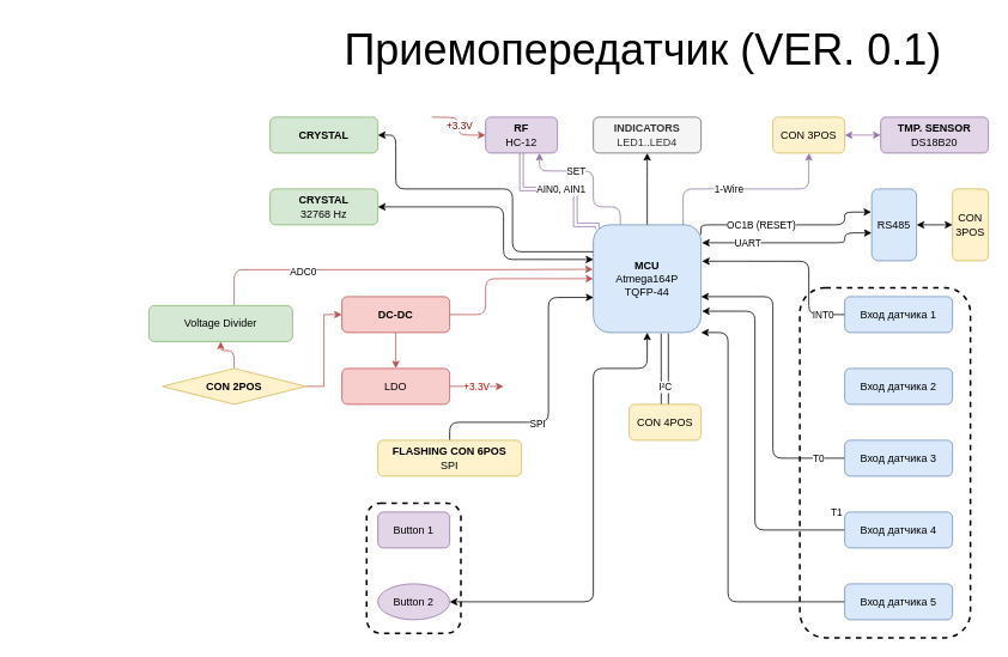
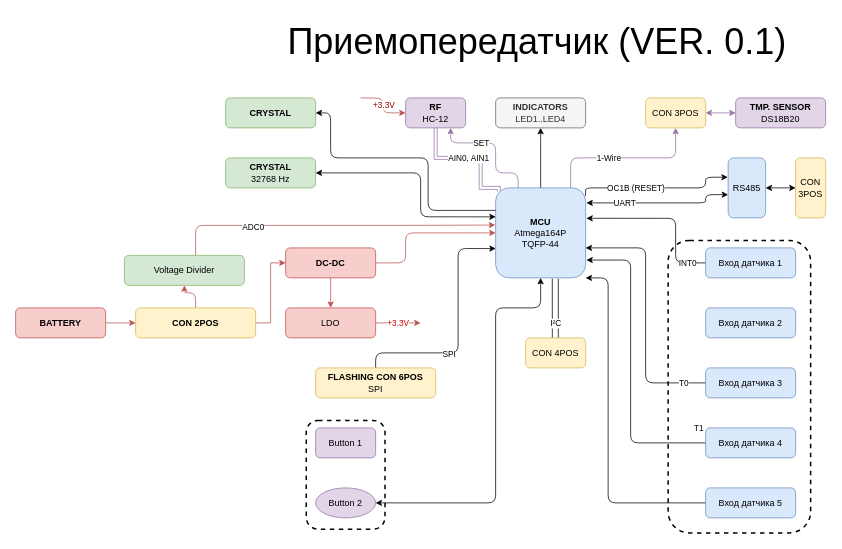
  <mxCell id="0" />
  <mxCell id="1" parent="0" />
  <mxCell id="2" value="" style="rounded=1;whiteSpace=wrap;html=1;fillColor=none;dashed=1;strokeWidth=2;" vertex="1" parent="1"><mxGeometry x="890" y="320" width="190" height="390" as="geometry" /></mxCell>
  <mxCell id="3" style="edgeStyle=orthogonalEdgeStyle;rounded=1;orthogonalLoop=1;jettySize=auto;html=1;fillColor=#e1d5e7;strokeColor=#9673a6;entryX=0.5;entryY=1;entryDx=0;entryDy=0;" parent="1" source="12" target="52" edge="1"><mxGeometry relative="1" as="geometry"><Array as="points"><mxPoint x="760" y="210" /><mxPoint x="900" y="210" /></Array><mxPoint x="900" y="170" as="targetPoint" /></mxGeometry></mxCell>
  <mxCell id="4" value="1-Wire" style="edgeLabel;html=1;align=center;verticalAlign=middle;resizable=0;points=[];" parent="3" vertex="1" connectable="0"><mxGeometry x="-0.276" y="1" relative="1" as="geometry"><mxPoint x="10" y="1" as="offset" /></mxGeometry></mxCell>
  <mxCell id="5" style="edgeStyle=orthogonalEdgeStyle;rounded=0;orthogonalLoop=1;jettySize=auto;html=1;entryX=0.5;entryY=1;entryDx=0;entryDy=0;shape=link;fillColor=#e1d5e7;strokeColor=#9673a6;exitX=0.036;exitY=0.041;exitDx=0;exitDy=0;exitPerimeter=0;" parent="1" source="12" target="13" edge="1"><mxGeometry relative="1" as="geometry"><Array as="points"><mxPoint x="664" y="250" /><mxPoint x="640" y="250" /><mxPoint x="640" y="210" /><mxPoint x="580" y="210" /></Array></mxGeometry></mxCell>
  <mxCell id="6" value="AIN0, AIN1" style="edgeLabel;html=1;align=center;verticalAlign=middle;resizable=0;points=[];" parent="5" vertex="1" connectable="0"><mxGeometry x="-0.154" y="-3" relative="1" as="geometry"><mxPoint x="-14" y="3" as="offset" /></mxGeometry></mxCell>
  <mxCell id="7" style="edgeStyle=orthogonalEdgeStyle;rounded=1;orthogonalLoop=1;jettySize=auto;html=1;entryX=0.5;entryY=1;entryDx=0;entryDy=0;startArrow=none;startFill=0;" parent="1" source="12" target="38" edge="1"><mxGeometry relative="1" as="geometry"><Array as="points"><mxPoint x="720" y="190" /><mxPoint x="720" y="190" /></Array></mxGeometry></mxCell>
  <mxCell id="8" style="edgeStyle=orthogonalEdgeStyle;rounded=1;orthogonalLoop=1;jettySize=auto;html=1;entryX=-0.008;entryY=0.323;entryDx=0;entryDy=0;startArrow=none;startFill=0;exitX=0.985;exitY=0.092;exitDx=0;exitDy=0;exitPerimeter=0;entryPerimeter=0;" parent="1" source="12" target="34" edge="1"><mxGeometry relative="1" as="geometry"><Array as="points"><mxPoint x="780" y="261" /><mxPoint x="780" y="250" /><mxPoint x="940" y="250" /><mxPoint x="940" y="236" /></Array></mxGeometry></mxCell>
  <mxCell id="9" value="OC1B (RESET)" style="edgeLabel;html=1;align=center;verticalAlign=middle;resizable=0;points=[];" parent="8" vertex="1" connectable="0"><mxGeometry x="-0.508" y="-1" relative="1" as="geometry"><mxPoint x="26" y="-1" as="offset" /></mxGeometry></mxCell>
  <mxCell id="10" value="" style="edgeStyle=orthogonalEdgeStyle;rounded=1;orthogonalLoop=1;jettySize=auto;html=1;fontSize=48;fontColor=#000000;startArrow=none;startFill=0;exitX=0.25;exitY=0;exitDx=0;exitDy=0;fontStyle=2;fillColor=#e1d5e7;strokeColor=#9673a6;" parent="1" source="12" edge="1"><mxGeometry x="-0.176" y="-10" relative="1" as="geometry"><mxPoint x="600" y="170" as="targetPoint" /><Array as="points"><mxPoint x="690" y="230" /><mxPoint x="660" y="230" /><mxPoint x="660" y="190" /><mxPoint x="600" y="190" /></Array><mxPoint as="offset" /></mxGeometry></mxCell>
  <mxCell id="11" value="SET" style="edgeLabel;html=1;align=center;verticalAlign=middle;resizable=0;points=[];fontSize=11;fontColor=#000000;" parent="10" vertex="1" connectable="0"><mxGeometry x="-0.632" relative="1" as="geometry"><mxPoint x="-39" y="-40" as="offset" /></mxGeometry></mxCell>
  <mxCell id="12" value="&lt;b&gt;MCU&lt;br&gt;&lt;/b&gt;Atmega164P&lt;br&gt;TQFP-44" style="rounded=1;whiteSpace=wrap;html=1;fillColor=#dae8fc;strokeColor=#6c8ebf;" parent="1" vertex="1"><mxGeometry x="660" y="250" width="120" height="120" as="geometry" /></mxCell>
  <mxCell id="13" value="&lt;b&gt;RF&lt;/b&gt;&lt;br&gt;HC-12" style="rounded=1;whiteSpace=wrap;html=1;fillColor=#e1d5e7;strokeColor=#9673a6;" parent="1" vertex="1"><mxGeometry x="540" y="130" width="80" height="40" as="geometry" /></mxCell>
  <mxCell id="14" style="edgeStyle=orthogonalEdgeStyle;rounded=1;orthogonalLoop=1;jettySize=auto;html=1;entryX=0;entryY=0.5;entryDx=0;entryDy=0;fillColor=#f8cecc;strokeColor=#b85450;" parent="1" source="16" target="12" edge="1"><mxGeometry relative="1" as="geometry"><Array as="points"><mxPoint x="540" y="350" /><mxPoint x="540" y="310" /></Array></mxGeometry></mxCell>
  <mxCell id="15" style="edgeStyle=orthogonalEdgeStyle;rounded=0;orthogonalLoop=1;jettySize=auto;html=1;entryX=0.5;entryY=0;entryDx=0;entryDy=0;startArrow=none;startFill=0;fillColor=#f8cecc;strokeColor=#b85450;" parent="1" source="16" target="48" edge="1"><mxGeometry relative="1" as="geometry" /></mxCell>
  <mxCell id="16" value="&lt;b&gt;DC-DC&lt;/b&gt;" style="rounded=1;whiteSpace=wrap;html=1;fillColor=#f8cecc;strokeColor=#b85450;" parent="1" vertex="1"><mxGeometry x="380" y="330" width="120" height="40" as="geometry" /></mxCell>
  <mxCell id="17" value="Вход датчика 2" style="rounded=1;whiteSpace=wrap;html=1;fillColor=#dae8fc;strokeColor=#6c8ebf;" parent="1" vertex="1"><mxGeometry x="940" y="410" width="120" height="40" as="geometry" /></mxCell>
  <mxCell id="18" style="edgeStyle=orthogonalEdgeStyle;rounded=1;orthogonalLoop=1;jettySize=auto;html=1;" parent="1" source="20" edge="1"><mxGeometry relative="1" as="geometry"><mxPoint x="780" y="330" as="targetPoint" /><Array as="points"><mxPoint x="860" y="510" /><mxPoint x="860" y="330" /></Array></mxGeometry></mxCell>
  <mxCell id="19" value="T0" style="edgeLabel;html=1;align=center;verticalAlign=middle;resizable=0;points=[];" parent="18" vertex="1" connectable="0"><mxGeometry x="0.0" y="-1" relative="1" as="geometry"><mxPoint x="49" y="90" as="offset" /></mxGeometry></mxCell>
  <mxCell id="20" value="Вход датчика 3" style="rounded=1;whiteSpace=wrap;html=1;fillColor=#dae8fc;strokeColor=#6c8ebf;" parent="1" vertex="1"><mxGeometry x="940" y="490" width="120" height="40" as="geometry" /></mxCell>
  <mxCell id="21" style="edgeStyle=orthogonalEdgeStyle;rounded=1;orthogonalLoop=1;jettySize=auto;html=1;entryX=1.008;entryY=0.802;entryDx=0;entryDy=0;entryPerimeter=0;" parent="1" source="23" target="12" edge="1"><mxGeometry relative="1" as="geometry"><Array as="points"><mxPoint x="840" y="590" /><mxPoint x="840" y="346" /></Array></mxGeometry></mxCell>
  <mxCell id="22" value="T1" style="edgeLabel;html=1;align=center;verticalAlign=middle;resizable=0;points=[];" parent="21" vertex="1" connectable="0"><mxGeometry x="-0.073" y="-2" relative="1" as="geometry"><mxPoint x="88" y="67" as="offset" /></mxGeometry></mxCell>
  <mxCell id="23" value="Вход датчика 4" style="rounded=1;whiteSpace=wrap;html=1;fillColor=#dae8fc;strokeColor=#6c8ebf;" parent="1" vertex="1"><mxGeometry x="940" y="570" width="120" height="40" as="geometry" /></mxCell>
  <mxCell id="24" style="edgeStyle=orthogonalEdgeStyle;rounded=1;orthogonalLoop=1;jettySize=auto;html=1;startArrow=none;startFill=0;exitX=0;exitY=0.25;exitDx=0;exitDy=0;" parent="1" source="12" edge="1"><mxGeometry relative="1" as="geometry"><Array as="points"><mxPoint x="570" y="280" /><mxPoint x="570" y="210" /><mxPoint x="440" y="210" /><mxPoint x="440" y="150" /></Array><mxPoint x="420" y="150" as="targetPoint" /></mxGeometry></mxCell>
  <mxCell id="25" value="&lt;b&gt;CRYSTAL&lt;/b&gt;" style="rounded=1;whiteSpace=wrap;html=1;fillColor=#d5e8d4;strokeColor=#82b366;" parent="1" vertex="1"><mxGeometry x="300" y="130" width="120" height="40" as="geometry" /></mxCell>
  <mxCell id="26" style="edgeStyle=orthogonalEdgeStyle;rounded=1;orthogonalLoop=1;jettySize=auto;html=1;entryX=0.002;entryY=0.674;entryDx=0;entryDy=0;entryPerimeter=0;startArrow=none;startFill=0;" parent="1" source="28" target="12" edge="1"><mxGeometry relative="1" as="geometry"><Array as="points"><mxPoint x="500" y="470" /><mxPoint x="610" y="470" /><mxPoint x="610" y="331" /></Array></mxGeometry></mxCell>
  <mxCell id="27" value="SPI" style="edgeLabel;html=1;align=center;verticalAlign=middle;resizable=0;points=[];" parent="26" vertex="1" connectable="0"><mxGeometry x="-0.27" y="-1" relative="1" as="geometry"><mxPoint as="offset" /></mxGeometry></mxCell>
  <mxCell id="28" value="&lt;b&gt;FLASHING CON 6POS&lt;br&gt;&lt;/b&gt;SPI" style="rounded=1;whiteSpace=wrap;html=1;fillColor=#fff2cc;strokeColor=#d6b656;" parent="1" vertex="1"><mxGeometry x="420" y="490" width="160" height="40" as="geometry" /></mxCell>
  <mxCell id="29" style="edgeStyle=orthogonalEdgeStyle;rounded=0;orthogonalLoop=1;jettySize=auto;html=1;startArrow=classic;startFill=1;entryX=0.663;entryY=1.009;entryDx=0;entryDy=0;shape=link;exitX=0.5;exitY=0;exitDx=0;exitDy=0;width=8;entryPerimeter=0;" parent="1" source="62" target="12" edge="1"><mxGeometry relative="1" as="geometry"><mxPoint x="750" y="770" as="sourcePoint" /><Array as="points"><mxPoint x="740" y="371" /></Array></mxGeometry></mxCell>
  <mxCell id="30" value="I²C" style="edgeLabel;html=1;align=center;verticalAlign=middle;resizable=0;points=[];" vertex="1" connectable="0" parent="29"><mxGeometry x="-0.225" y="4" relative="1" as="geometry"><mxPoint x="4" y="11" as="offset" /></mxGeometry></mxCell>
  <mxCell id="31" style="edgeStyle=orthogonalEdgeStyle;rounded=1;orthogonalLoop=1;jettySize=auto;html=1;startArrow=classic;startFill=1;exitX=0.001;exitY=0.613;exitDx=0;exitDy=0;exitPerimeter=0;" parent="1" source="34" edge="1"><mxGeometry relative="1" as="geometry"><mxPoint x="940" y="230" as="sourcePoint" /><mxPoint x="781" y="270" as="targetPoint" /><Array as="points"><mxPoint x="940" y="259" /><mxPoint x="940" y="270" /></Array></mxGeometry></mxCell>
  <mxCell id="32" value="UART" style="edgeLabel;html=1;align=center;verticalAlign=middle;resizable=0;points=[];" parent="31" vertex="1" connectable="0"><mxGeometry x="0.021" relative="1" as="geometry"><mxPoint x="-48" as="offset" /></mxGeometry></mxCell>
  <mxCell id="33" style="edgeStyle=orthogonalEdgeStyle;rounded=1;orthogonalLoop=1;jettySize=auto;html=1;entryX=0;entryY=0.5;entryDx=0;entryDy=0;startArrow=classic;startFill=1;" edge="1" parent="1" source="34" target="63"><mxGeometry relative="1" as="geometry" /></mxCell>
  <mxCell id="34" value="RS485" style="rounded=1;whiteSpace=wrap;html=1;fillColor=#dae8fc;strokeColor=#6c8ebf;" parent="1" vertex="1"><mxGeometry x="970" y="210" width="50" height="80" as="geometry" /></mxCell>
  <mxCell id="35" style="edgeStyle=orthogonalEdgeStyle;rounded=1;orthogonalLoop=1;jettySize=auto;html=1;entryX=1.008;entryY=0.338;entryDx=0;entryDy=0;entryPerimeter=0;startArrow=none;startFill=0;" parent="1" source="37" target="12" edge="1"><mxGeometry relative="1" as="geometry"><Array as="points"><mxPoint x="900" y="350" /><mxPoint x="900" y="290" /><mxPoint x="781" y="290" /></Array></mxGeometry></mxCell>
  <mxCell id="36" value="INT0" style="edgeLabel;html=1;align=center;verticalAlign=middle;resizable=0;points=[];" parent="35" vertex="1" connectable="0"><mxGeometry x="-0.775" y="-1" relative="1" as="geometry"><mxPoint as="offset" /></mxGeometry></mxCell>
  <mxCell id="37" value="Вход датчика 1" style="rounded=1;whiteSpace=wrap;html=1;fillColor=#dae8fc;strokeColor=#6c8ebf;" parent="1" vertex="1"><mxGeometry x="940" y="330" width="120" height="40" as="geometry" /></mxCell>
  <mxCell id="38" value="&lt;b&gt;INDICATORS&lt;/b&gt;&lt;br&gt;LED1..LED4" style="rounded=1;whiteSpace=wrap;html=1;fillColor=#f5f5f5;strokeColor=#666666;fontColor=#333333;" parent="1" vertex="1"><mxGeometry x="660" y="130" width="120" height="40" as="geometry" /></mxCell>
  <mxCell id="39" style="edgeStyle=orthogonalEdgeStyle;rounded=1;orthogonalLoop=1;jettySize=auto;html=1;entryX=0.5;entryY=1;entryDx=0;entryDy=0;startArrow=none;startFill=0;fillColor=#f8cecc;strokeColor=#b85450;" parent="1" source="46" target="44" edge="1"><mxGeometry relative="1" as="geometry"><Array as="points" /></mxGeometry></mxCell>
+ <mxCell id="40" style="edgeStyle=orthogonalEdgeStyle;rounded=0;orthogonalLoop=1;jettySize=auto;html=1;entryX=0;entryY=0.5;entryDx=0;entryDy=0;startArrow=none;startFill=0;fillColor=#f8cecc;strokeColor=#b85450;" parent="1" source="41" target="46" edge="1"><mxGeometry relative="1" as="geometry" /></mxCell>
+ <mxCell id="41" value="&lt;b&gt;BATTERY&lt;/b&gt;" style="rounded=1;whiteSpace=wrap;html=1;fillColor=#f8cecc;strokeColor=#b85450;" parent="1" vertex="1"><mxGeometry x="20" y="410" width="120" height="40" as="geometry" /></mxCell>
  <mxCell id="42" style="edgeStyle=orthogonalEdgeStyle;rounded=1;orthogonalLoop=1;jettySize=auto;html=1;entryX=-0.004;entryY=0.413;entryDx=0;entryDy=0;entryPerimeter=0;startArrow=none;startFill=0;fillColor=#f8cecc;strokeColor=#b85450;" parent="1" source="44" target="12" edge="1"><mxGeometry relative="1" as="geometry"><Array as="points"><mxPoint x="260" y="300" /><mxPoint x="540" y="300" /></Array></mxGeometry></mxCell>
  <mxCell id="43" value="ADC0" style="edgeLabel;html=1;align=center;verticalAlign=middle;resizable=0;points=[];" parent="42" vertex="1" connectable="0"><mxGeometry x="-0.473" y="-1" relative="1" as="geometry"><mxPoint as="offset" /></mxGeometry></mxCell>
  <mxCell id="44" value="Voltage Divider" style="rounded=1;whiteSpace=wrap;html=1;fillColor=#d5e8d4;strokeColor=#82b366;" parent="1" vertex="1"><mxGeometry x="165" y="340" width="160" height="40" as="geometry" /></mxCell>
  <mxCell id="45" style="edgeStyle=orthogonalEdgeStyle;rounded=0;orthogonalLoop=1;jettySize=auto;html=1;entryX=0;entryY=0.5;entryDx=0;entryDy=0;startArrow=none;startFill=0;fillColor=#f8cecc;strokeColor=#b85450;" parent="1" source="46" target="16" edge="1"><mxGeometry relative="1" as="geometry" /></mxCell>
- <mxCell id="46" value="&lt;b&gt;CON 2POS&lt;/b&gt;" style="rhombus;whiteSpace=wrap;html=1;fillColor=#fff2cc;strokeColor=#d6b656;" parent="1" vertex="1"><mxGeometry y="410" width="160" height="40" as="geometry" x="180" /></mxCell>
+ <mxCell id="46" value="&lt;b&gt;CON 2POS&lt;/b&gt;" style="rounded=1;whiteSpace=wrap;html=1;fillColor=#fff2cc;strokeColor=#d6b656;" parent="1" vertex="1"><mxGeometry y="410" width="160" height="40" as="geometry" x="180" /></mxCell>
  <mxCell id="47" value="&lt;font color=&quot;#cc0000&quot;&gt;+3.3V&lt;/font&gt;" style="edgeStyle=orthogonalEdgeStyle;rounded=0;orthogonalLoop=1;jettySize=auto;html=1;startArrow=none;startFill=0;fillColor=#f8cecc;strokeColor=#b85450;" parent="1" source="48" edge="1"><mxGeometry relative="1" as="geometry"><mxPoint x="560" y="430" as="targetPoint" /></mxGeometry></mxCell>
  <mxCell id="48" value="LDO" style="rounded=1;whiteSpace=wrap;html=1;fillColor=#f8cecc;strokeColor=#b85450;" parent="1" vertex="1"><mxGeometry x="380" y="410" width="120" height="40" as="geometry" /></mxCell>
  <mxCell id="49" value="&lt;font color=&quot;#990000&quot;&gt;+3.3V&lt;/font&gt;" style="edgeStyle=orthogonalEdgeStyle;rounded=1;orthogonalLoop=1;jettySize=auto;html=1;startArrow=none;startFill=0;fillColor=#f8cecc;strokeColor=#b85450;entryX=0;entryY=0.5;entryDx=0;entryDy=0;" parent="1" target="13" edge="1"><mxGeometry relative="1" as="geometry"><mxPoint x="530.12" y="147.72" as="targetPoint" /><mxPoint x="480" y="130" as="sourcePoint" /></mxGeometry></mxCell>
  <mxCell id="50" value="&lt;font color=&quot;#000000&quot; style=&quot;font-size: 48px;&quot;&gt;Приемопередатчик (VER. 0.1)&lt;/font&gt;" style="text;html=1;align=center;verticalAlign=middle;resizable=0;points=[];autosize=1;strokeColor=none;fillColor=none;fontColor=#990000;" parent="1" vertex="1"><mxGeometry x="370" y="20" width="690" height="70" as="geometry" /></mxCell>
  <mxCell id="51" style="edgeStyle=orthogonalEdgeStyle;rounded=0;orthogonalLoop=1;jettySize=auto;html=1;entryX=0;entryY=0.5;entryDx=0;entryDy=0;startArrow=classic;startFill=1;fillColor=#e1d5e7;strokeColor=#9673a6;" edge="1" parent="1" source="52" target="53"><mxGeometry relative="1" as="geometry" /></mxCell>
  <mxCell id="52" value="CON 3POS" style="rounded=1;whiteSpace=wrap;html=1;fillColor=#fff2cc;strokeColor=#d6b656;" vertex="1" parent="1"><mxGeometry x="860" y="130" width="80" height="40" as="geometry" /></mxCell>
  <mxCell id="53" value="&lt;b&gt;TMP. SENSOR&lt;br&gt;&lt;/b&gt;DS18B20" style="rounded=1;whiteSpace=wrap;html=1;fillColor=#e1d5e7;strokeColor=#9673a6;" vertex="1" parent="1"><mxGeometry x="980" y="130" width="120" height="40" as="geometry" /></mxCell>
  <mxCell id="54" style="edgeStyle=orthogonalEdgeStyle;rounded=1;orthogonalLoop=1;jettySize=auto;html=1;entryX=1;entryY=1;entryDx=0;entryDy=0;startArrow=none;startFill=0;" edge="1" parent="1" source="55" target="12"><mxGeometry relative="1" as="geometry"><Array as="points"><mxPoint x="810" y="670" /><mxPoint x="810" y="370" /></Array></mxGeometry></mxCell>
  <mxCell id="55" value="Вход датчика 5" style="rounded=1;whiteSpace=wrap;html=1;fillColor=#dae8fc;strokeColor=#6c8ebf;" vertex="1" parent="1"><mxGeometry x="940" y="650" width="120" height="40" as="geometry" /></mxCell>
  <mxCell id="56" value="Button 1" style="rounded=1;whiteSpace=wrap;html=1;fillColor=#e1d5e7;strokeColor=#9673a6;" vertex="1" parent="1"><mxGeometry x="420" y="570" width="80" height="40" as="geometry" /></mxCell>
  <mxCell id="57" style="edgeStyle=orthogonalEdgeStyle;rounded=1;orthogonalLoop=1;jettySize=auto;html=1;entryX=0.5;entryY=1;entryDx=0;entryDy=0;startArrow=classic;startFill=1;" edge="1" parent="1" source="58" target="12"><mxGeometry relative="1" as="geometry"><Array as="points"><mxPoint x="660" y="670" /><mxPoint x="660" y="410" /><mxPoint x="720" y="410" /></Array></mxGeometry></mxCell>
  <mxCell id="58" value="Button 2" style="ellipse;whiteSpace=wrap;html=1;fillColor=#e1d5e7;strokeColor=#9673a6;" vertex="1" parent="1"><mxGeometry x="420" y="650" width="80" height="40" as="geometry" /></mxCell>
  <mxCell id="59" value="" style="rounded=1;whiteSpace=wrap;html=1;fillColor=none;dashed=1;strokeWidth=2;" vertex="1" parent="1"><mxGeometry x="407.5" y="560" width="105" height="145" as="geometry" /></mxCell>
  <mxCell id="60" style="edgeStyle=orthogonalEdgeStyle;rounded=1;orthogonalLoop=1;jettySize=auto;html=1;entryX=0.001;entryY=0.322;entryDx=0;entryDy=0;entryPerimeter=0;startArrow=classic;startFill=1;exitX=1;exitY=0.5;exitDx=0;exitDy=0;" edge="1" parent="1" source="61" target="12"><mxGeometry relative="1" as="geometry"><Array as="points"><mxPoint x="560" y="230" /><mxPoint x="560" y="289" /></Array></mxGeometry></mxCell>
  <mxCell id="61" value="&lt;b&gt;CRYSTAL&lt;/b&gt;&lt;br&gt;32768 Hz" style="rounded=1;whiteSpace=wrap;html=1;fillColor=#d5e8d4;strokeColor=#82b366;" vertex="1" parent="1"><mxGeometry x="300" y="210" width="120" height="40" as="geometry" /></mxCell>
  <mxCell id="62" value="CON 4POS" style="rounded=1;whiteSpace=wrap;html=1;fillColor=#fff2cc;strokeColor=#d6b656;" vertex="1" parent="1"><mxGeometry x="700" y="450" width="80" height="40" as="geometry" /></mxCell>
  <mxCell id="63" value="CON 3POS" style="rounded=1;whiteSpace=wrap;html=1;fillColor=#fff2cc;strokeColor=#d6b656;" vertex="1" parent="1"><mxGeometry x="1060" y="210" width="40" height="80" as="geometry" /></mxCell>
